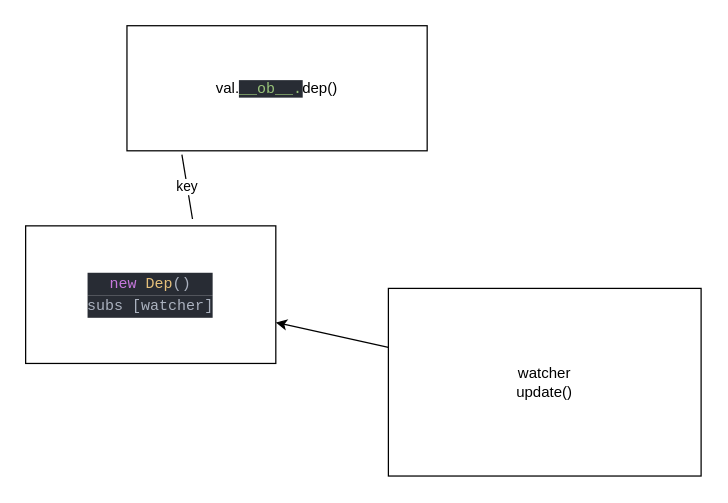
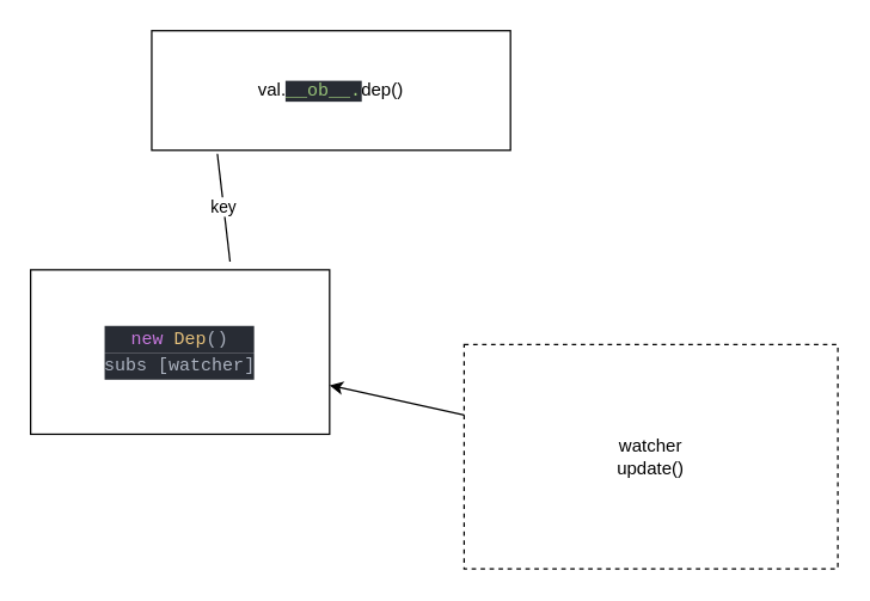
  <mxCell id="0" />
  <mxCell id="1" parent="0" />
- <mxCell id="2" value="val.&lt;span style=&quot;color: rgb(152 , 195 , 121) ; background-color: rgb(40 , 44 , 52) ; font-family: &amp;#34;menlo&amp;#34; , &amp;#34;monaco&amp;#34; , &amp;#34;courier new&amp;#34; , monospace&quot;&gt;__ob__.&lt;/span&gt;&lt;span&gt;dep()&lt;/span&gt;" style="rounded=0;whiteSpace=wrap;html=1;" parent="1" vertex="1"><mxGeometry x="101" y="20" width="240" height="100" as="geometry" /></mxCell>
+ <mxCell id="2" value="val.&lt;span style=&quot;color: rgb(152 , 195 , 121) ; background-color: rgb(40 , 44 , 52) ; font-family: &amp;#34;menlo&amp;#34; , &amp;#34;monaco&amp;#34; , &amp;#34;courier new&amp;#34; , monospace&quot;&gt;__ob__.&lt;/span&gt;&lt;span&gt;dep()&lt;/span&gt;" style="rounded=0;whiteSpace=wrap;html=1;" parent="1" vertex="1"><mxGeometry x="101" y="20" width="240" height="80" as="geometry" /></mxCell>
  <mxCell id="3" value="&lt;div style=&quot;background-color: rgb(40 , 44 , 52) ; font-family: &amp;#34;menlo&amp;#34; , &amp;#34;monaco&amp;#34; , &amp;#34;courier new&amp;#34; , monospace ; line-height: 18px ; color: rgb(171 , 178 , 191)&quot;&gt;&lt;span style=&quot;color: #c678dd&quot;&gt;new&lt;/span&gt; &lt;span style=&quot;color: #e5c07b&quot;&gt;Dep&lt;/span&gt;()&lt;/div&gt;&lt;div style=&quot;background-color: rgb(40 , 44 , 52) ; font-family: &amp;#34;menlo&amp;#34; , &amp;#34;monaco&amp;#34; , &amp;#34;courier new&amp;#34; , monospace ; line-height: 18px ; color: rgb(171 , 178 , 191)&quot;&gt;subs [watcher]&lt;/div&gt;" style="rounded=0;whiteSpace=wrap;html=1;" parent="1" vertex="1"><mxGeometry x="20" y="180" width="200" height="110" as="geometry" /></mxCell>
  <mxCell id="4" value="key" style="endArrow=none;html=1;entryX=0.667;entryY=-0.05;entryDx=0;entryDy=0;entryPerimeter=0;exitX=0.183;exitY=1.03;exitDx=0;exitDy=0;exitPerimeter=0;" parent="1" source="2" target="3" edge="1"><mxGeometry width="50" height="50" relative="1" as="geometry"><mxPoint x="70" y="170" as="sourcePoint" /><mxPoint x="120" y="120" as="targetPoint" /></mxGeometry></mxCell>
- <mxCell id="5" value="watcher&lt;br&gt;update()" style="rounded=0;whiteSpace=wrap;html=1;" parent="1" vertex="1"><mxGeometry x="310" y="230" width="250" height="150" as="geometry" /></mxCell>
+ <mxCell id="5" value="watcher&lt;br&gt;update()" style="rounded=0;whiteSpace=wrap;html=1;dashed=1;" parent="1" vertex="1"><mxGeometry x="310" y="230" width="250" height="150" as="geometry" /></mxCell>
  <mxCell id="6" value="" style="endArrow=classic;html=1;" parent="1" source="5" target="3" edge="1"><mxGeometry width="50" height="50" relative="1" as="geometry"><mxPoint x="270" y="160" as="sourcePoint" /><mxPoint x="320" y="110" as="targetPoint" /></mxGeometry></mxCell>
